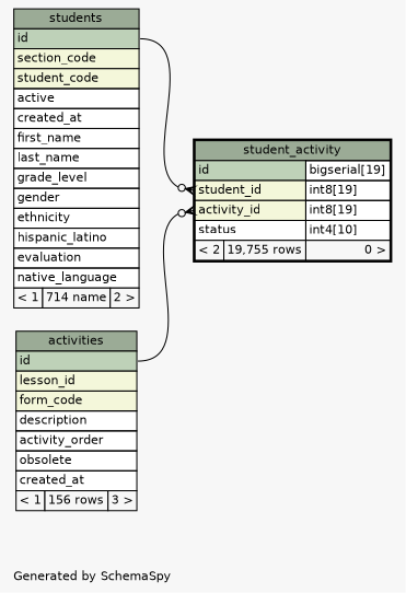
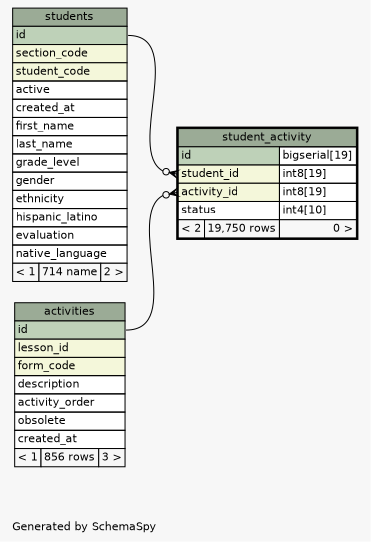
  digraph {
    bgcolor="#f7f7f7"
    fontname=Helvetica
    fontsize=11
    label="\nGenerated by SchemaSpy"
    labeljust=l
    nodesep=0.18
    rankdir=RL
    ranksep=0.46
    node [fontname=Helvetica fontsize=11 shape=plaintext]
    edge [arrowhead=none arrowsize=0.8 arrowtail=crowodot dir=back headport="id:e"]
-   n1 [label=<     <TABLE BORDER="2" CELLBORDER="1" CELLSPACING="0" BGCOLOR="#ffffff">       <TR><TD COLSPAN="3" BGCOLOR="#9bab96" ALIGN="CENTER">student_activity</TD></TR>       <TR><TD PORT="id" COLSPAN="2" BGCOLOR="#bed1b8" ALIGN="LEFT">id</TD><TD PORT="id.type" ALIGN="LEFT">bigserial[19]</TD></TR>       <TR><TD PORT="student_id" COLSPAN="2" BGCOLOR="#f4f7da" ALIGN="LEFT">student_id</TD><TD PORT="student_id.type" ALIGN="LEFT">int8[19]</TD></TR>       <TR><TD PORT="activity_id" COLSPAN="2" BGCOLOR="#f4f7da" ALIGN="LEFT">activity_id</TD><TD PORT="activity_id.type" ALIGN="LEFT">int8[19]</TD></TR>       <TR><TD PORT="status" COLSPAN="2" ALIGN="LEFT">status</TD><TD PORT="status.type" ALIGN="LEFT">int4[10]</TD></TR>       <TR><TD ALIGN="LEFT" BGCOLOR="#f7f7f7">&lt; 2</TD><TD ALIGN="RIGHT" BGCOLOR="#f7f7f7">19,755 rows</TD><TD ALIGN="RIGHT" BGCOLOR="#f7f7f7">0 &gt;</TD></TR>     </TABLE>>]
-   n2 [label=<     <TABLE BORDER="0" CELLBORDER="1" CELLSPACING="0" BGCOLOR="#ffffff">       <TR><TD COLSPAN="3" BGCOLOR="#9bab96" ALIGN="CENTER">activities</TD></TR>       <TR><TD PORT="id" COLSPAN="3" BGCOLOR="#bed1b8" ALIGN="LEFT">id</TD></TR>       <TR><TD PORT="lesson_id" COLSPAN="3" BGCOLOR="#f4f7da" ALIGN="LEFT">lesson_id</TD></TR>       <TR><TD PORT="form_code" COLSPAN="3" BGCOLOR="#f4f7da" ALIGN="LEFT">form_code</TD></TR>       <TR><TD PORT="description" COLSPAN="3" ALIGN="LEFT">description</TD></TR>       <TR><TD PORT="activity_order" COLSPAN="3" ALIGN="LEFT">activity_order</TD></TR>       <TR><TD PORT="obsolete" COLSPAN="3" ALIGN="LEFT">obsolete</TD></TR>       <TR><TD PORT="created_at" COLSPAN="3" ALIGN="LEFT">created_at</TD></TR>       <TR><TD ALIGN="LEFT" BGCOLOR="#f7f7f7">&lt; 1</TD><TD ALIGN="RIGHT" BGCOLOR="#f7f7f7">156 rows</TD><TD ALIGN="RIGHT" BGCOLOR="#f7f7f7">3 &gt;</TD></TR>     </TABLE>>]
+   n1 [label=<     <TABLE BORDER="2" CELLBORDER="1" CELLSPACING="0" BGCOLOR="#ffffff">       <TR><TD COLSPAN="3" BGCOLOR="#9bab96" ALIGN="CENTER">student_activity</TD></TR>       <TR><TD PORT="id" COLSPAN="2" BGCOLOR="#bed1b8" ALIGN="LEFT">id</TD><TD PORT="id.type" ALIGN="LEFT">bigserial[19]</TD></TR>       <TR><TD PORT="student_id" COLSPAN="2" BGCOLOR="#f4f7da" ALIGN="LEFT">student_id</TD><TD PORT="student_id.type" ALIGN="LEFT">int8[19]</TD></TR>       <TR><TD PORT="activity_id" COLSPAN="2" BGCOLOR="#f4f7da" ALIGN="LEFT">activity_id</TD><TD PORT="activity_id.type" ALIGN="LEFT">int8[19]</TD></TR>       <TR><TD PORT="status" COLSPAN="2" ALIGN="LEFT">status</TD><TD PORT="status.type" ALIGN="LEFT">int4[10]</TD></TR>       <TR><TD ALIGN="LEFT" BGCOLOR="#f7f7f7">&lt; 2</TD><TD ALIGN="RIGHT" BGCOLOR="#f7f7f7">19,750 rows</TD><TD ALIGN="RIGHT" BGCOLOR="#f7f7f7">0 &gt;</TD></TR>     </TABLE>>]
+   n2 [label=<     <TABLE BORDER="0" CELLBORDER="1" CELLSPACING="0" BGCOLOR="#ffffff">       <TR><TD COLSPAN="3" BGCOLOR="#9bab96" ALIGN="CENTER">activities</TD></TR>       <TR><TD PORT="id" COLSPAN="3" BGCOLOR="#bed1b8" ALIGN="LEFT">id</TD></TR>       <TR><TD PORT="lesson_id" COLSPAN="3" BGCOLOR="#f4f7da" ALIGN="LEFT">lesson_id</TD></TR>       <TR><TD PORT="form_code" COLSPAN="3" BGCOLOR="#f4f7da" ALIGN="LEFT">form_code</TD></TR>       <TR><TD PORT="description" COLSPAN="3" ALIGN="LEFT">description</TD></TR>       <TR><TD PORT="activity_order" COLSPAN="3" ALIGN="LEFT">activity_order</TD></TR>       <TR><TD PORT="obsolete" COLSPAN="3" ALIGN="LEFT">obsolete</TD></TR>       <TR><TD PORT="created_at" COLSPAN="3" ALIGN="LEFT">created_at</TD></TR>       <TR><TD ALIGN="LEFT" BGCOLOR="#f7f7f7">&lt; 1</TD><TD ALIGN="RIGHT" BGCOLOR="#f7f7f7">856 rows</TD><TD ALIGN="RIGHT" BGCOLOR="#f7f7f7">3 &gt;</TD></TR>     </TABLE>>]
    n3 [label=<     <TABLE BORDER="0" CELLBORDER="1" CELLSPACING="0" BGCOLOR="#ffffff">       <TR><TD COLSPAN="3" BGCOLOR="#9bab96" ALIGN="CENTER">students</TD></TR>       <TR><TD PORT="id" COLSPAN="3" BGCOLOR="#bed1b8" ALIGN="LEFT">id</TD></TR>       <TR><TD PORT="section_code" COLSPAN="3" BGCOLOR="#f4f7da" ALIGN="LEFT">section_code</TD></TR>       <TR><TD PORT="student_code" COLSPAN="3" BGCOLOR="#f4f7da" ALIGN="LEFT">student_code</TD></TR>       <TR><TD PORT="active" COLSPAN="3" ALIGN="LEFT">active</TD></TR>       <TR><TD PORT="created_at" COLSPAN="3" ALIGN="LEFT">created_at</TD></TR>       <TR><TD PORT="first_name" COLSPAN="3" ALIGN="LEFT">first_name</TD></TR>       <TR><TD PORT="last_name" COLSPAN="3" ALIGN="LEFT">last_name</TD></TR>       <TR><TD PORT="grade_level" COLSPAN="3" ALIGN="LEFT">grade_level</TD></TR>       <TR><TD PORT="gender" COLSPAN="3" ALIGN="LEFT">gender</TD></TR>       <TR><TD PORT="ethnicity" COLSPAN="3" ALIGN="LEFT">ethnicity</TD></TR>       <TR><TD PORT="hispanic_latino" COLSPAN="3" ALIGN="LEFT">hispanic_latino</TD></TR>       <TR><TD PORT="evaluation" COLSPAN="3" ALIGN="LEFT">evaluation</TD></TR>       <TR><TD PORT="native_language" COLSPAN="3" ALIGN="LEFT">native_language</TD></TR>       <TR><TD ALIGN="LEFT" BGCOLOR="#f7f7f7">&lt; 1</TD><TD ALIGN="RIGHT" BGCOLOR="#f7f7f7">714 name</TD><TD ALIGN="RIGHT" BGCOLOR="#f7f7f7">2 &gt;</TD></TR>     </TABLE>>]
    n1 -> n2 [tailport="activity_id:w"]
    n1 -> n3 [tailport="student_id:w"]
  }
